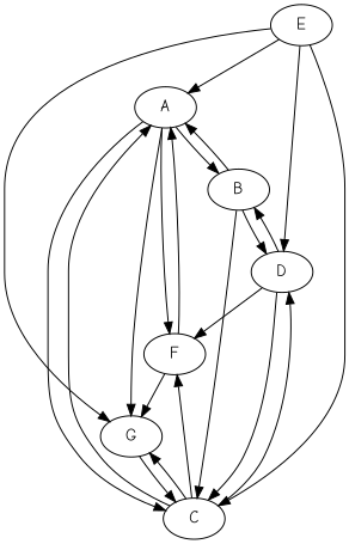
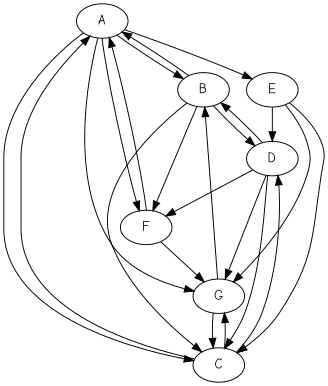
  digraph {
    fontname="Comic Neue"
    node [cost=10 fontname="Comic Neue" xpos=10 ypos=5]
    edge [fontname="Comic Neue" weight=10.0]
    A [cost=8]
    B [ypos=8]
    C [cost=3 xpos=2 ypos=10]
    F [xpos=6]
    G [cost=2 xpos=8 ypos=12]
    D [cost=6 xpos=1 ypos=2]
    E [cost=7 xpos=5 ypos=6]
    A -> B
    A -> C [weight=80.0]
    A -> F [weight=50.0]
    A -> G [weight=9.0]
    B -> A [weight=24.0]
    B -> C [weight=18.0]
    B -> D [weight=30.0]
    C -> A [weight=16.0]
-   C -> F [weight=18.0]
+   B -> F [weight=18.0]
    C -> G [weight=12.0]
    C -> D [weight=53.0]
    F -> A [weight=20.0]
    F -> G [weight=8.0]
+   G -> B [weight=10.5]
    G -> C
    D -> B [weight=54.0]
    D -> C [weight=14.0]
    D -> F [weight=74.0]
-   E -> A [weight=45.0]
+   D -> G [weight=23.0]
+   A -> E [weight=45.0]
    E -> C [weight=50.0]
    E -> G
    E -> D [weight=65.0]
  }
